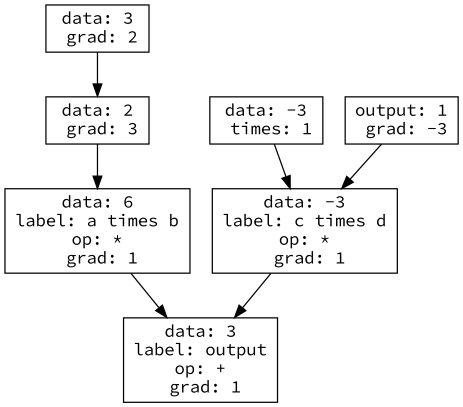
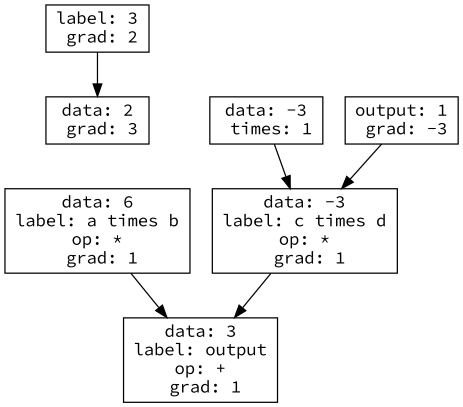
  digraph {
    fontname="Source Code Pro"
    node [fillcolor=none fontname="Source Code Pro" shape=box style=filled]
    edge [fontname="Source Code Pro"]
    n1 [label="data: 3\nlabel: output\nop: +\n grad: 1"]
    n2 [label="data: 6\nlabel: a times b\nop: *\n grad: 1"]
    n3 [label="data: -3\nlabel: c times d\nop: *\n grad: 1"]
    n4 [label="data: 2\n grad: 3"]
-   n5 [label="data: 3\n grad: 2"]
+   n5 [label="label: 3\n grad: 2"]
    n6 [label="data: -3\n times: 1"]
    n7 [label="output: 1\n grad: -3"]
    n2 -> n1
    n3 -> n1
-   n4 -> n2
    n5 -> n4
    n6 -> n3
    n7 -> n3
  }
